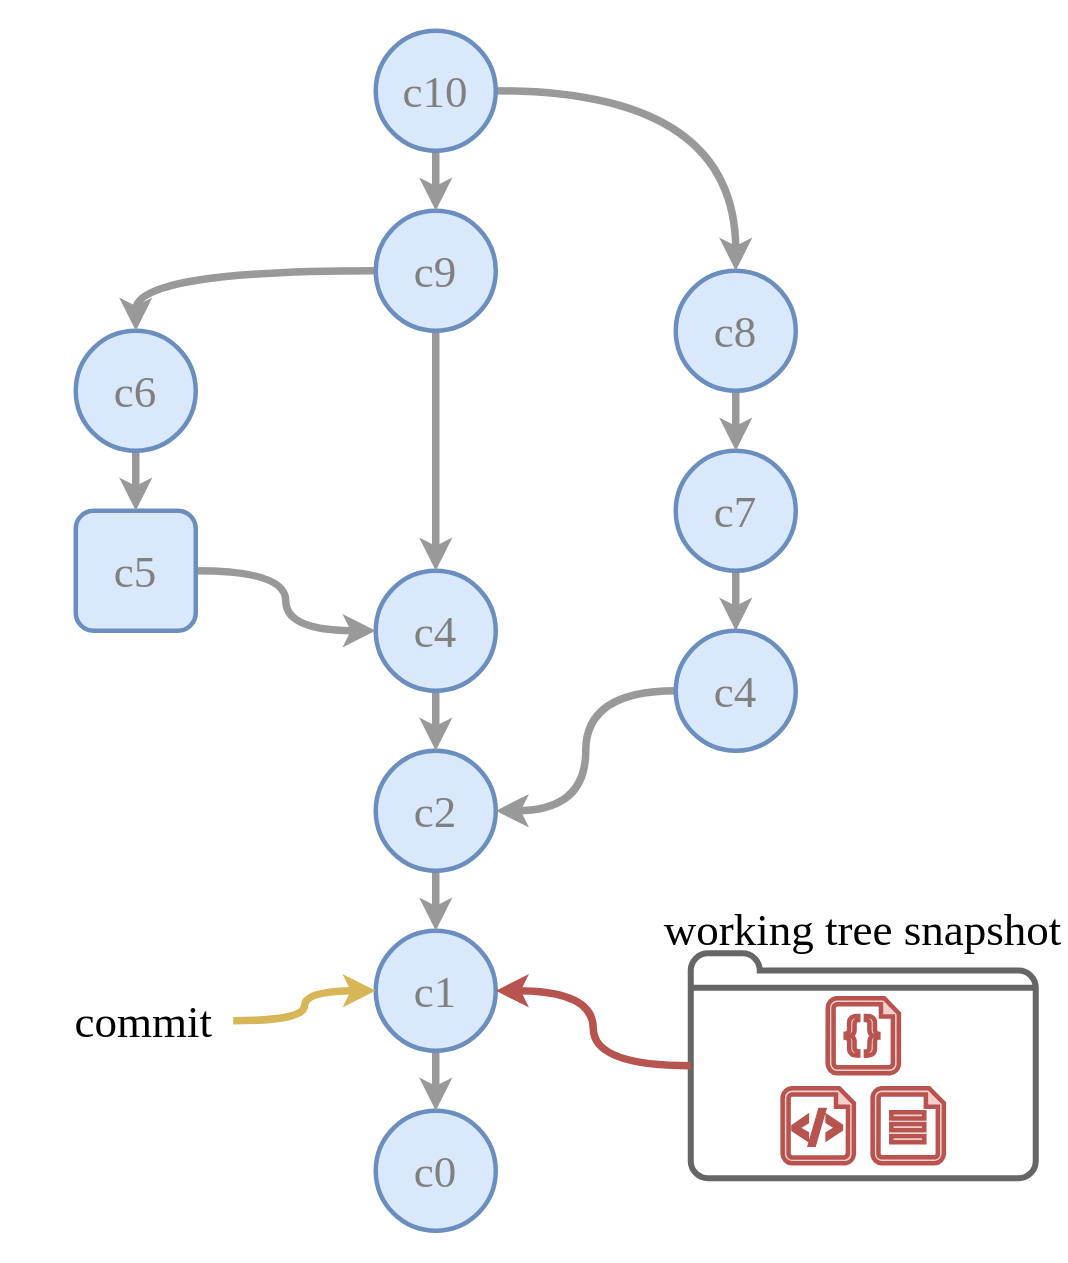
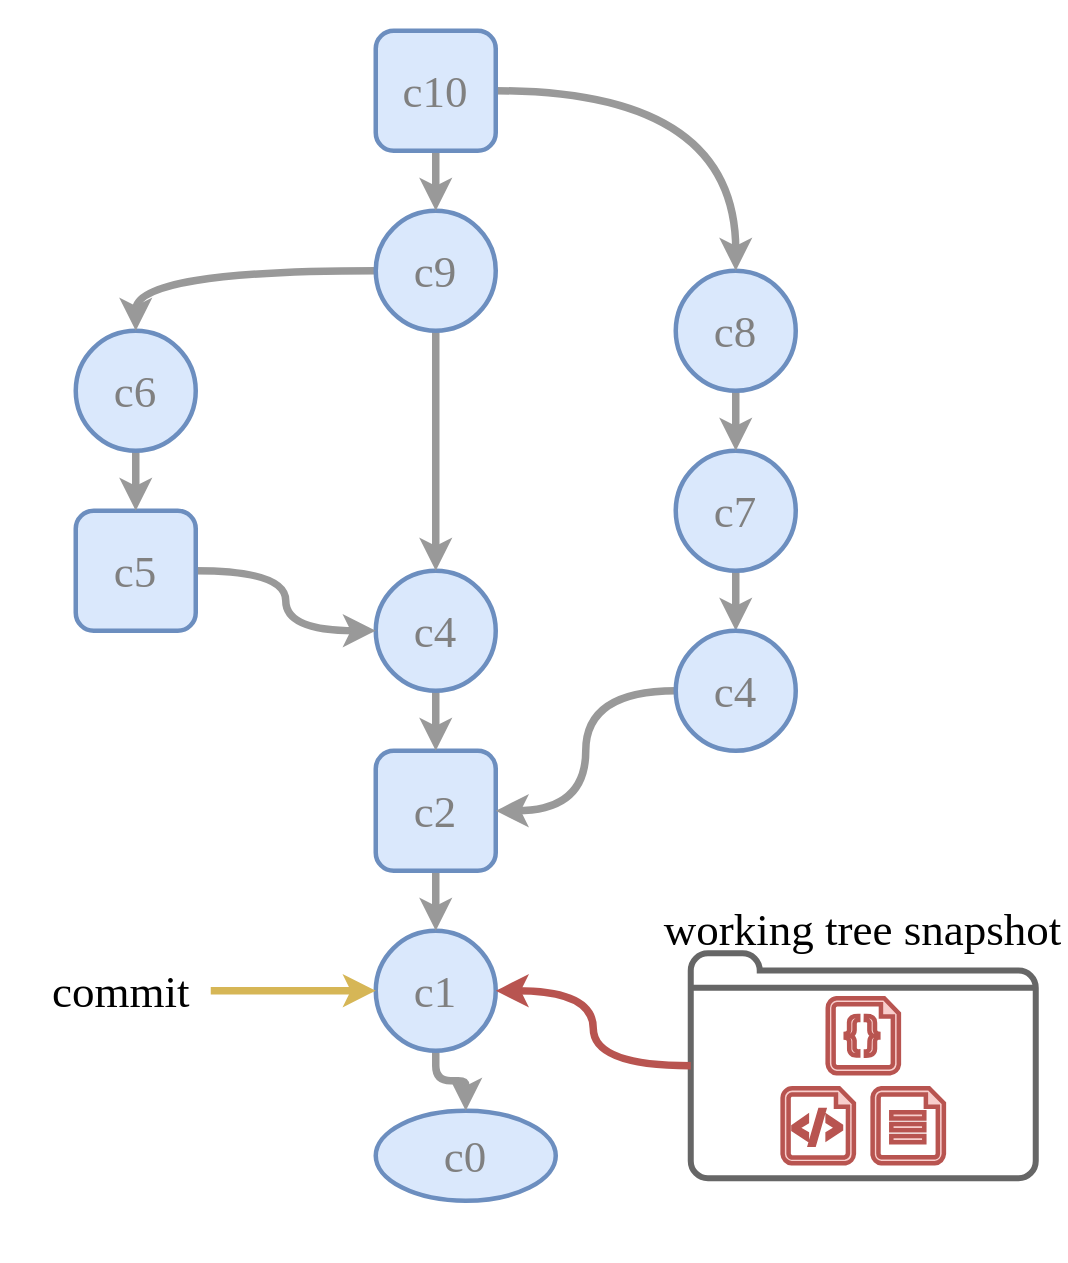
  <mxCell id="0" />
  <mxCell id="1" parent="0" />
- <mxCell id="2" value="c0" style="ellipse;whiteSpace=wrap;html=1;aspect=fixed;fillColor=#dae8fc;strokeColor=#6c8ebf;strokeWidth=3;fontSize=30;fontFamily=Source Sans Pro;fontSource=https%3A%2F%2Ffonts.googleapis.com%2Fcss%3Ffamily%3DSource%2BSans%2BPro;fontColor=#808080;" vertex="1" parent="1"><mxGeometry x="250" y="740" width="80" height="80" as="geometry" /></mxCell>
+ <mxCell id="2" value="c0" style="ellipse;whiteSpace=wrap;html=1;aspect=fixed;fillColor=#dae8fc;strokeColor=#6c8ebf;strokeWidth=3;fontSize=30;fontFamily=Source Sans Pro;fontSource=https%3A%2F%2Ffonts.googleapis.com%2Fcss%3Ffamily%3DSource%2BSans%2BPro;fontColor=#808080;" vertex="1" parent="1"><mxGeometry x="250" y="740" width="120" height="60" as="geometry" /></mxCell>
  <mxCell id="3" style="edgeStyle=orthogonalEdgeStyle;rounded=1;orthogonalLoop=1;jettySize=auto;html=1;exitX=0.5;exitY=1;exitDx=0;exitDy=0;entryX=0.5;entryY=0;entryDx=0;entryDy=0;strokeColor=#999999;strokeWidth=5;" edge="1" parent="1" source="4" target="2"><mxGeometry relative="1" as="geometry" /></mxCell>
  <mxCell id="4" value="c1" style="ellipse;whiteSpace=wrap;html=1;aspect=fixed;fillColor=#dae8fc;strokeColor=#6c8ebf;strokeWidth=3;fontSize=30;fontFamily=Source Sans Pro;fontSource=https%3A%2F%2Ffonts.googleapis.com%2Fcss%3Ffamily%3DSource%2BSans%2BPro;fontColor=#808080;" vertex="1" parent="1"><mxGeometry x="250" y="620" width="80" height="80" as="geometry" /></mxCell>
  <mxCell id="5" style="edgeStyle=orthogonalEdgeStyle;rounded=1;orthogonalLoop=1;jettySize=auto;html=1;exitX=0.5;exitY=1;exitDx=0;exitDy=0;entryX=0.5;entryY=0;entryDx=0;entryDy=0;strokeColor=#999999;strokeWidth=5;" edge="1" parent="1" source="6" target="4"><mxGeometry relative="1" as="geometry" /></mxCell>
- <mxCell id="6" value="&lt;span style=&quot;color: rgb(128, 128, 128); font-family: &amp;quot;Source Sans Pro&amp;quot;; font-size: 30px;&quot;&gt;c2&lt;/span&gt;" style="ellipse;whiteSpace=wrap;html=1;aspect=fixed;fillColor=#dae8fc;strokeColor=#6c8ebf;strokeWidth=3;" vertex="1" parent="1"><mxGeometry x="250" y="500" width="80" height="80" as="geometry" /></mxCell>
+ <mxCell id="6" value="&lt;span style=&quot;color: rgb(128, 128, 128); font-family: &amp;quot;Source Sans Pro&amp;quot;; font-size: 30px;&quot;&gt;c2&lt;/span&gt;" style="whiteSpace=wrap;html=1;aspect=fixed;fillColor=#dae8fc;strokeColor=#6c8ebf;strokeWidth=3;rounded=1;" vertex="1" parent="1"><mxGeometry x="250" y="500" width="80" height="80" as="geometry" /></mxCell>
  <mxCell id="7" style="edgeStyle=orthogonalEdgeStyle;rounded=1;orthogonalLoop=1;jettySize=auto;html=1;exitX=0.5;exitY=1;exitDx=0;exitDy=0;entryX=0.5;entryY=0;entryDx=0;entryDy=0;strokeColor=#999999;strokeWidth=5;" edge="1" parent="1" source="8" target="6"><mxGeometry relative="1" as="geometry" /></mxCell>
  <mxCell id="8" value="&lt;span style=&quot;color: rgb(128, 128, 128); font-family: &amp;quot;Source Sans Pro&amp;quot;; font-size: 30px;&quot;&gt;c4&lt;/span&gt;" style="ellipse;whiteSpace=wrap;html=1;aspect=fixed;fillColor=#dae8fc;strokeColor=#6c8ebf;strokeWidth=3;" vertex="1" parent="1"><mxGeometry x="250" y="380" width="80" height="80" as="geometry" /></mxCell>
  <mxCell id="9" style="edgeStyle=orthogonalEdgeStyle;curved=1;orthogonalLoop=1;jettySize=auto;html=1;exitX=0.5;exitY=1;exitDx=0;exitDy=0;entryX=0.5;entryY=0;entryDx=0;entryDy=0;strokeColor=#999999;strokeWidth=5;" edge="1" parent="1" source="10" target="12"><mxGeometry relative="1" as="geometry" /></mxCell>
  <mxCell id="10" value="&lt;span style=&quot;color: rgb(128, 128, 128); font-family: &amp;quot;Source Sans Pro&amp;quot;; font-size: 30px;&quot;&gt;c7&lt;/span&gt;" style="ellipse;whiteSpace=wrap;html=1;aspect=fixed;fillColor=#dae8fc;strokeColor=#6c8ebf;strokeWidth=3;" vertex="1" parent="1"><mxGeometry x="450" y="300" width="80" height="80" as="geometry" /></mxCell>
  <mxCell id="11" style="edgeStyle=orthogonalEdgeStyle;orthogonalLoop=1;jettySize=auto;html=1;exitX=0;exitY=0.5;exitDx=0;exitDy=0;entryX=1;entryY=0.5;entryDx=0;entryDy=0;strokeColor=#999999;strokeWidth=5;curved=1;" edge="1" parent="1" source="12" target="6"><mxGeometry relative="1" as="geometry" /></mxCell>
  <mxCell id="12" value="&lt;span style=&quot;color: rgb(128, 128, 128); font-family: &amp;quot;Source Sans Pro&amp;quot;; font-size: 30px;&quot;&gt;c4&lt;/span&gt;" style="ellipse;whiteSpace=wrap;html=1;aspect=fixed;fillColor=#dae8fc;strokeColor=#6c8ebf;strokeWidth=3;" vertex="1" parent="1"><mxGeometry x="450" y="420" width="80" height="80" as="geometry" /></mxCell>
  <mxCell id="13" style="edgeStyle=orthogonalEdgeStyle;curved=1;orthogonalLoop=1;jettySize=auto;html=1;exitX=1;exitY=0.5;exitDx=0;exitDy=0;entryX=0;entryY=0.5;entryDx=0;entryDy=0;strokeColor=#999999;strokeWidth=5;" edge="1" parent="1" source="14" target="8"><mxGeometry relative="1" as="geometry" /></mxCell>
  <mxCell id="14" value="&lt;span style=&quot;color: rgb(128, 128, 128); font-family: &amp;quot;Source Sans Pro&amp;quot;; font-size: 30px;&quot;&gt;c5&lt;/span&gt;" style="whiteSpace=wrap;html=1;aspect=fixed;fillColor=#dae8fc;strokeColor=#6c8ebf;strokeWidth=3;rounded=1;" vertex="1" parent="1"><mxGeometry x="50" y="340" width="80" height="80" as="geometry" /></mxCell>
  <mxCell id="15" style="edgeStyle=orthogonalEdgeStyle;curved=1;orthogonalLoop=1;jettySize=auto;html=1;exitX=0.5;exitY=1;exitDx=0;exitDy=0;entryX=0.5;entryY=0;entryDx=0;entryDy=0;strokeColor=#999999;strokeWidth=5;" edge="1" parent="1" source="16" target="14"><mxGeometry relative="1" as="geometry" /></mxCell>
  <mxCell id="16" value="&lt;span style=&quot;color: rgb(128, 128, 128); font-family: &amp;quot;Source Sans Pro&amp;quot;; font-size: 30px;&quot;&gt;c6&lt;/span&gt;" style="ellipse;whiteSpace=wrap;html=1;aspect=fixed;fillColor=#dae8fc;strokeColor=#6c8ebf;strokeWidth=3;" vertex="1" parent="1"><mxGeometry x="50" y="220" width="80" height="80" as="geometry" /></mxCell>
  <mxCell id="17" style="edgeStyle=orthogonalEdgeStyle;curved=1;orthogonalLoop=1;jettySize=auto;html=1;exitX=0.5;exitY=1;exitDx=0;exitDy=0;entryX=0.5;entryY=0;entryDx=0;entryDy=0;strokeColor=#999999;strokeWidth=5;" edge="1" parent="1" source="18" target="10"><mxGeometry relative="1" as="geometry" /></mxCell>
  <mxCell id="18" value="&lt;span style=&quot;color: rgb(128, 128, 128); font-family: &amp;quot;Source Sans Pro&amp;quot;; font-size: 30px;&quot;&gt;c8&lt;/span&gt;" style="ellipse;whiteSpace=wrap;html=1;aspect=fixed;fillColor=#dae8fc;strokeColor=#6c8ebf;strokeWidth=3;" vertex="1" parent="1"><mxGeometry x="450" y="180" width="80" height="80" as="geometry" /></mxCell>
  <mxCell id="19" style="edgeStyle=orthogonalEdgeStyle;curved=1;orthogonalLoop=1;jettySize=auto;html=1;exitX=0;exitY=0.5;exitDx=0;exitDy=0;entryX=0.5;entryY=0;entryDx=0;entryDy=0;strokeColor=#999999;strokeWidth=5;" edge="1" parent="1" source="21" target="16"><mxGeometry relative="1" as="geometry" /></mxCell>
  <mxCell id="20" style="edgeStyle=orthogonalEdgeStyle;curved=1;orthogonalLoop=1;jettySize=auto;html=1;exitX=0.5;exitY=1;exitDx=0;exitDy=0;strokeColor=#999999;strokeWidth=5;" edge="1" parent="1" source="21" target="8"><mxGeometry relative="1" as="geometry" /></mxCell>
  <mxCell id="21" value="&lt;span style=&quot;color: rgb(128, 128, 128); font-family: &amp;quot;Source Sans Pro&amp;quot;; font-size: 30px;&quot;&gt;c9&lt;/span&gt;" style="ellipse;whiteSpace=wrap;html=1;aspect=fixed;fillColor=#dae8fc;strokeColor=#6c8ebf;strokeWidth=3;" vertex="1" parent="1"><mxGeometry x="250" y="140" width="80" height="80" as="geometry" /></mxCell>
  <mxCell id="22" style="edgeStyle=orthogonalEdgeStyle;curved=1;orthogonalLoop=1;jettySize=auto;html=1;exitX=0.5;exitY=1;exitDx=0;exitDy=0;entryX=0.5;entryY=0;entryDx=0;entryDy=0;strokeColor=#999999;strokeWidth=5;" edge="1" parent="1" source="24" target="21"><mxGeometry relative="1" as="geometry" /></mxCell>
  <mxCell id="23" style="edgeStyle=orthogonalEdgeStyle;curved=1;orthogonalLoop=1;jettySize=auto;html=1;exitX=1;exitY=0.5;exitDx=0;exitDy=0;strokeColor=#999999;strokeWidth=5;" edge="1" parent="1" source="24" target="18"><mxGeometry relative="1" as="geometry" /></mxCell>
- <mxCell id="24" value="&lt;span style=&quot;color: rgb(128, 128, 128); font-family: &amp;quot;Source Sans Pro&amp;quot;; font-size: 30px;&quot;&gt;c10&lt;/span&gt;" style="ellipse;whiteSpace=wrap;html=1;aspect=fixed;fillColor=#dae8fc;strokeColor=#6c8ebf;strokeWidth=3;" vertex="1" parent="1"><mxGeometry x="250" y="20" width="80" height="80" as="geometry" /></mxCell>
+ <mxCell id="24" value="&lt;span style=&quot;color: rgb(128, 128, 128); font-family: &amp;quot;Source Sans Pro&amp;quot;; font-size: 30px;&quot;&gt;c10&lt;/span&gt;" style="whiteSpace=wrap;html=1;aspect=fixed;fillColor=#dae8fc;strokeColor=#6c8ebf;strokeWidth=3;rounded=1;" vertex="1" parent="1"><mxGeometry x="250" y="20" width="80" height="80" as="geometry" /></mxCell>
  <mxCell id="25" style="edgeStyle=orthogonalEdgeStyle;curved=1;orthogonalLoop=1;jettySize=auto;html=1;strokeColor=#d6b656;strokeWidth=5;fontFamily=Source Sans Pro;fontSource=https%3A%2F%2Ffonts.googleapis.com%2Fcss%3Ffamily%3DSource%2BSans%2BPro;fontSize=30;fontColor=#000000;fillColor=#fff2cc;" edge="1" parent="1" source="26" target="4"><mxGeometry relative="1" as="geometry" /></mxCell>
- <mxCell id="26" value="commit" style="text;html=1;align=center;verticalAlign=middle;resizable=0;points=[];autosize=1;strokeColor=none;fillColor=none;fontSize=30;fontFamily=Source Sans Pro;fontColor=#000000;" vertex="1" parent="1"><mxGeometry x="35" y="655" width="120" height="50" as="geometry" /></mxCell>
+ <mxCell id="26" value="commit" style="text;html=1;align=center;verticalAlign=middle;resizable=0;points=[];autosize=1;strokeColor=none;fillColor=none;fontSize=30;fontFamily=Source Sans Pro;fontColor=#000000;" vertex="1" parent="1"><mxGeometry x="20" y="635" width="120" height="50" as="geometry" /></mxCell>
  <mxCell id="27" value="working tree snapshot" style="group;labelPosition=center;verticalLabelPosition=top;align=center;verticalAlign=bottom;fontFamily=Source Sans Pro;fontSource=https%3A%2F%2Ffonts.googleapis.com%2Fcss%3Ffamily%3DSource%2BSans%2BPro;fontSize=30;" vertex="1" connectable="0" parent="1"><mxGeometry x="460" y="635" width="230" height="150" as="geometry" /></mxCell>
  <mxCell id="28" value="" style="html=1;verticalLabelPosition=bottom;align=center;labelBackgroundColor=#ffffff;verticalAlign=top;strokeWidth=4;strokeColor=#666666;shadow=0;dashed=0;shape=mxgraph.ios7.icons.folder;fontFamily=Source Sans Pro;fontSource=https%3A%2F%2Ffonts.googleapis.com%2Fcss%3Ffamily%3DSource%2BSans%2BPro;fontSize=30;fontColor=#333333;fillColor=none;" vertex="1" parent="27"><mxGeometry width="230" height="150" as="geometry" /></mxCell>
  <mxCell id="29" value="" style="verticalLabelPosition=bottom;html=1;verticalAlign=top;align=center;strokeColor=#b85450;fillColor=#f8cecc;shape=mxgraph.azure.script_file;pointerEvents=1;strokeWidth=3;fontFamily=Source Sans Pro;fontSource=https%3A%2F%2Ffonts.googleapis.com%2Fcss%3Ffamily%3DSource%2BSans%2BPro;fontSize=30;" vertex="1" parent="27"><mxGeometry x="61.25" y="90" width="47.5" height="50" as="geometry" /></mxCell>
  <mxCell id="30" value="" style="verticalLabelPosition=bottom;html=1;verticalAlign=top;align=center;strokeColor=#b85450;fillColor=#f8cecc;shape=mxgraph.azure.code_file;pointerEvents=1;strokeWidth=3;fontFamily=Source Sans Pro;fontSource=https%3A%2F%2Ffonts.googleapis.com%2Fcss%3Ffamily%3DSource%2BSans%2BPro;fontSize=30;" vertex="1" parent="27"><mxGeometry x="91.25" y="30" width="47.5" height="50" as="geometry" /></mxCell>
  <mxCell id="31" value="" style="verticalLabelPosition=bottom;html=1;verticalAlign=top;align=center;strokeColor=#b85450;fillColor=#f8cecc;shape=mxgraph.azure.file;pointerEvents=1;strokeWidth=3;fontFamily=Source Sans Pro;fontSource=https%3A%2F%2Ffonts.googleapis.com%2Fcss%3Ffamily%3DSource%2BSans%2BPro;fontSize=30;" vertex="1" parent="27"><mxGeometry x="121.25" y="90" width="47.5" height="50" as="geometry" /></mxCell>
  <mxCell id="32" style="edgeStyle=orthogonalEdgeStyle;curved=1;orthogonalLoop=1;jettySize=auto;html=1;entryX=1;entryY=0.5;entryDx=0;entryDy=0;strokeColor=#b85450;strokeWidth=5;fontFamily=Source Sans Pro;fontSource=https%3A%2F%2Ffonts.googleapis.com%2Fcss%3Ffamily%3DSource%2BSans%2BPro;fontSize=30;fontColor=#000000;fillColor=#f8cecc;" edge="1" parent="1" source="28" target="4"><mxGeometry relative="1" as="geometry" /></mxCell>
